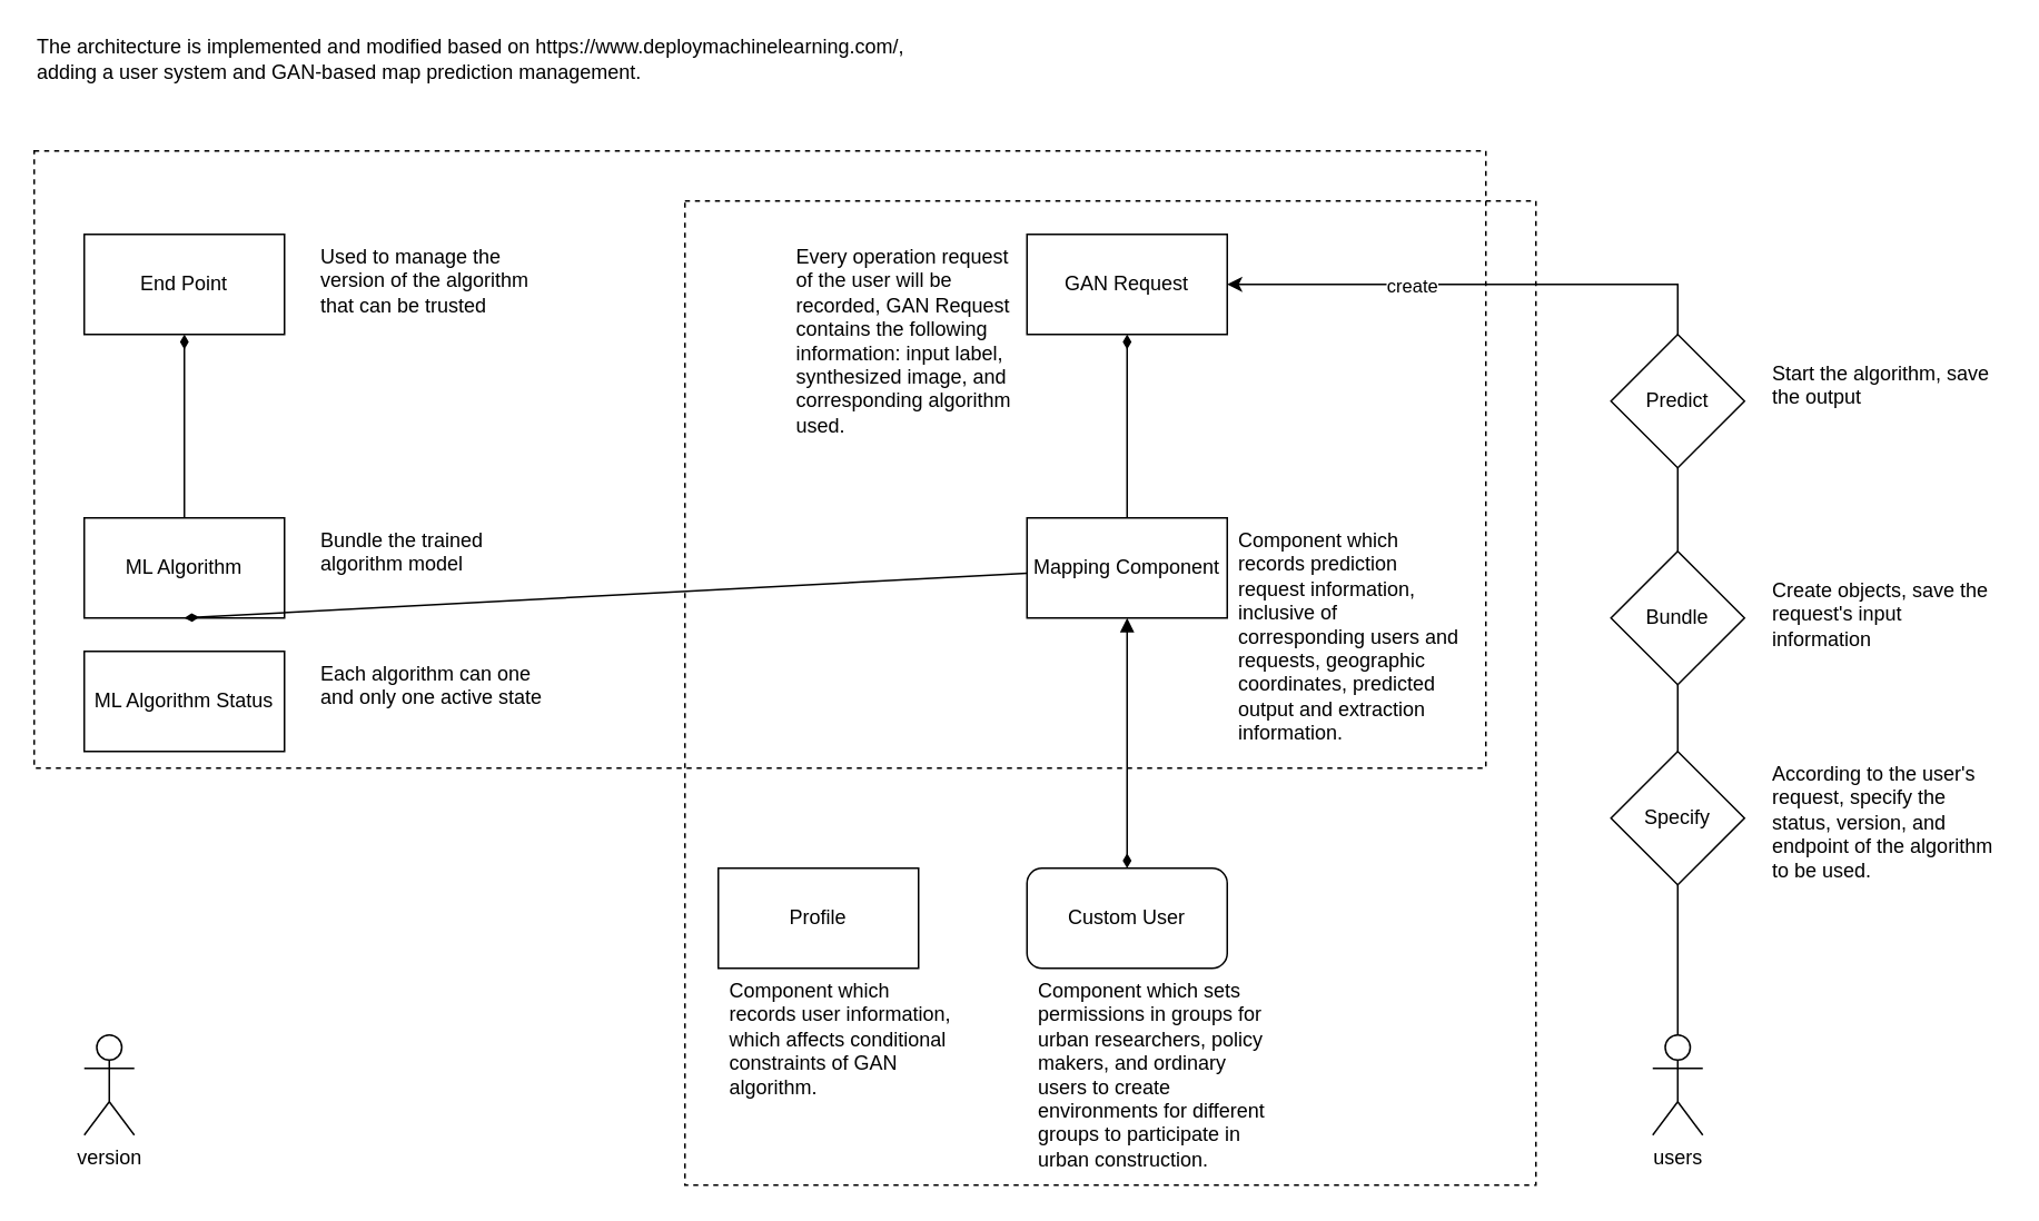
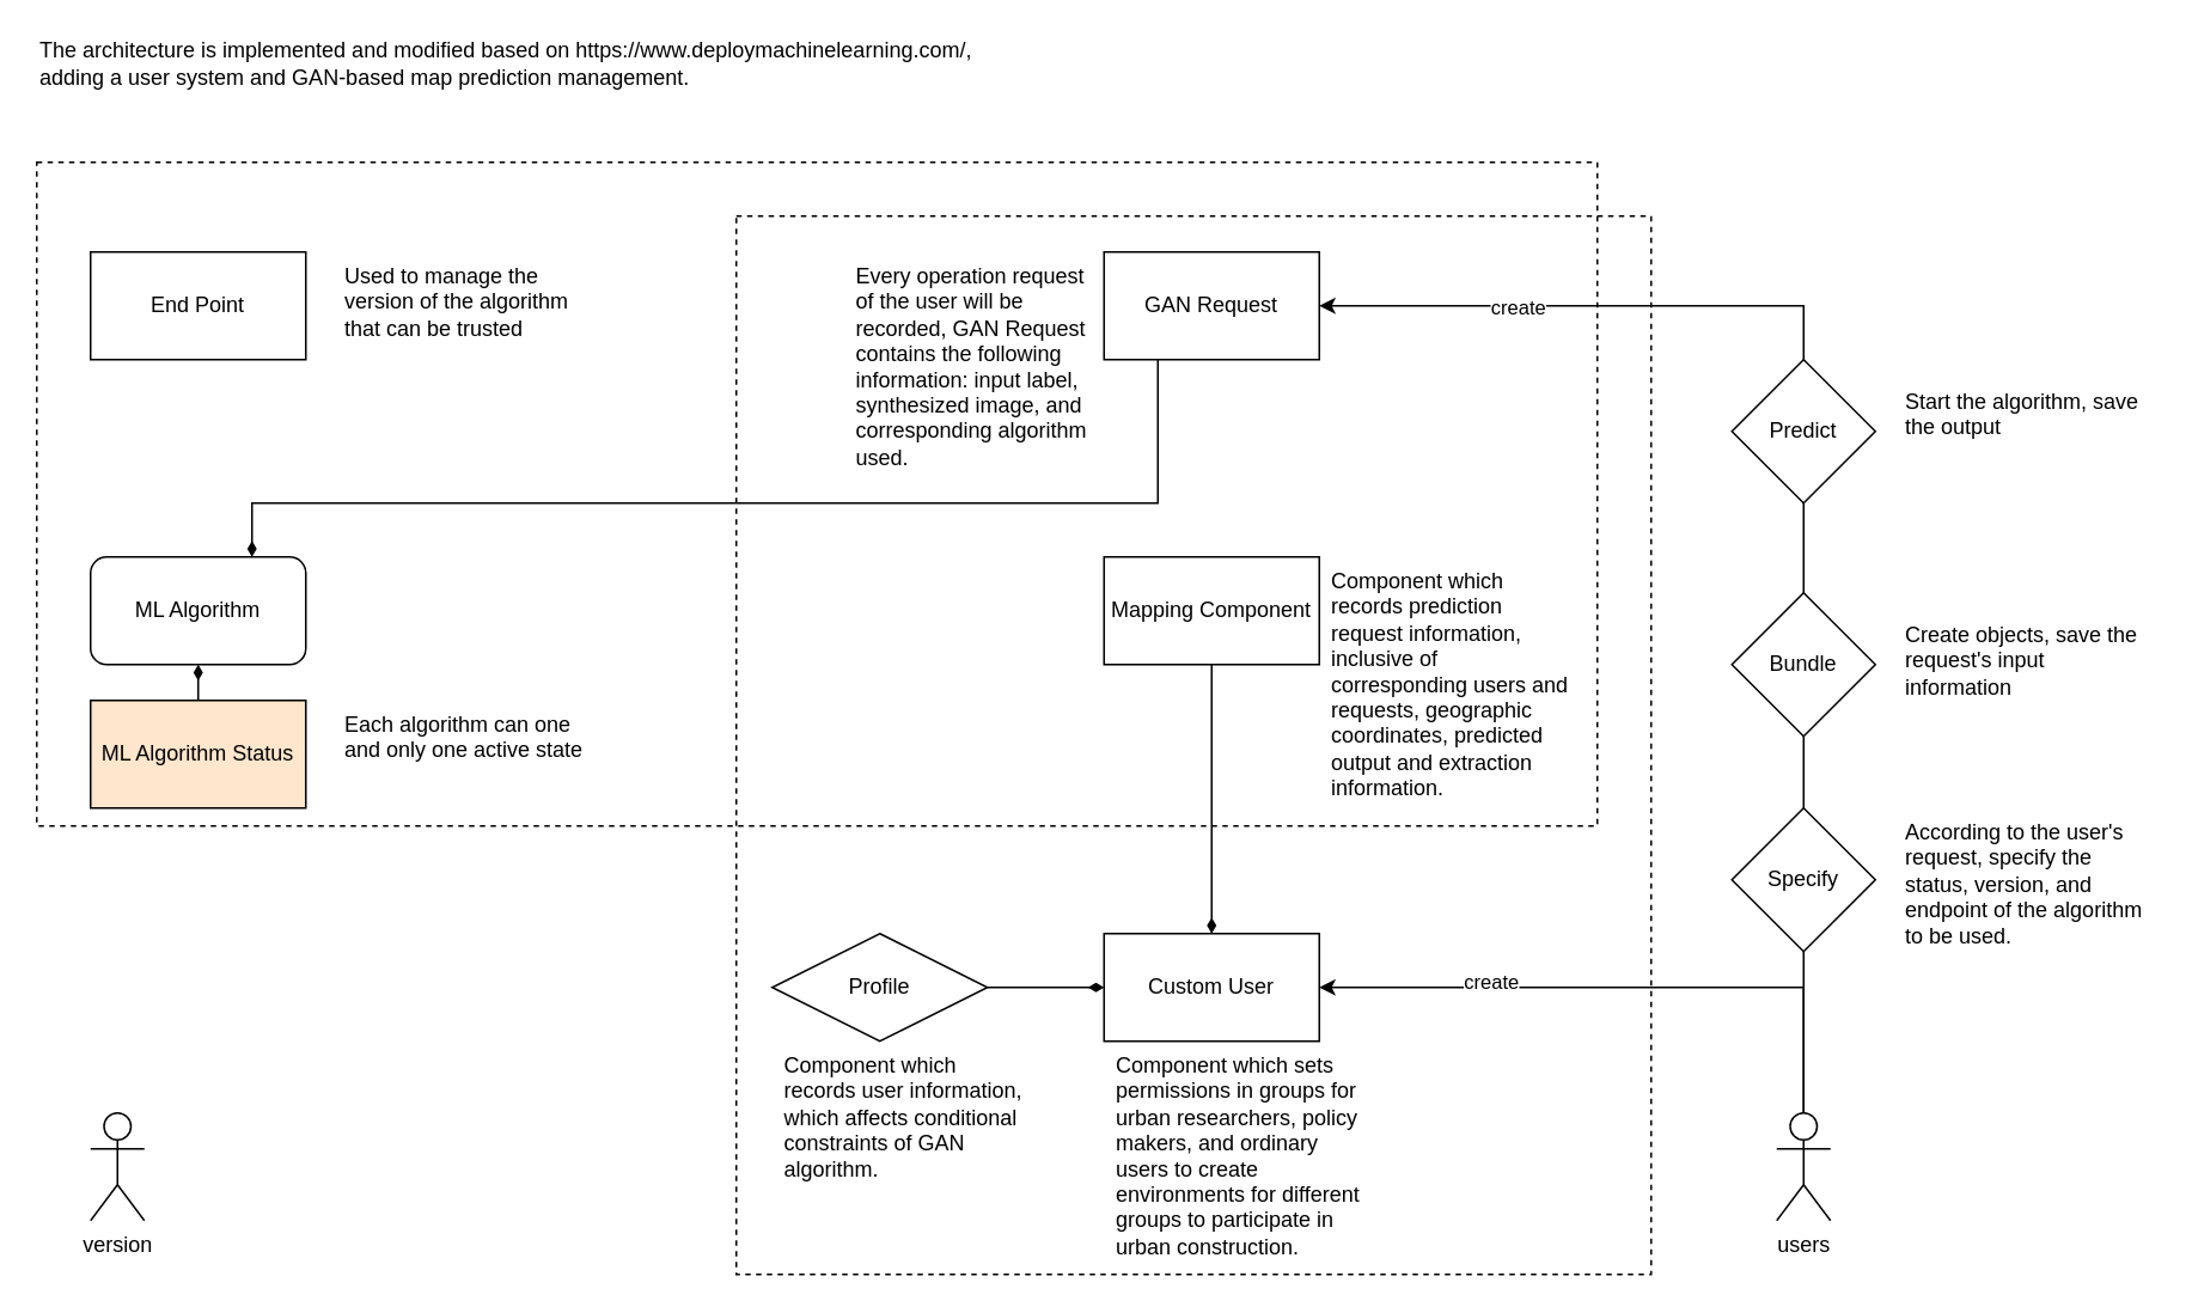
  <mxCell id="0" />
  <mxCell id="1" parent="0" />
  <mxCell id="2" value="End Point" style="rounded=0;whiteSpace=wrap;html=1;align=center;verticalAlign=middle;" vertex="1" parent="1"><mxGeometry x="50" y="140" width="120" height="60" as="geometry" /></mxCell>
- <mxCell id="3" value="ML Algorithm" style="rounded=0;whiteSpace=wrap;html=1;align=center;verticalAlign=middle;" vertex="1" parent="1"><mxGeometry x="50" y="310" width="120" height="60" as="geometry" /></mxCell>
- <mxCell id="4" value="ML Algorithm Status" style="rounded=0;whiteSpace=wrap;html=1;align=center;verticalAlign=middle;" vertex="1" parent="1"><mxGeometry x="50" y="390" width="120" height="60" as="geometry" /></mxCell>
+ <mxCell id="3" value="ML Algorithm" style="whiteSpace=wrap;html=1;align=center;verticalAlign=middle;rounded=1;" vertex="1" parent="1"><mxGeometry x="50" y="310" width="120" height="60" as="geometry" /></mxCell>
+ <mxCell id="4" value="ML Algorithm Status" style="rounded=0;whiteSpace=wrap;html=1;align=center;verticalAlign=middle;fillColor=#ffe6cc;" vertex="1" parent="1"><mxGeometry x="50" y="390" width="120" height="60" as="geometry" /></mxCell>
+ <mxCell id="5" style="edgeStyle=orthogonalEdgeStyle;rounded=0;orthogonalLoop=1;jettySize=auto;html=1;exitX=0.25;exitY=1;exitDx=0;exitDy=0;entryX=0.75;entryY=0;entryDx=0;entryDy=0;startArrow=none;startFill=0;endArrow=diamondThin;endFill=1;" edge="1" parent="1" source="26" target="3"><mxGeometry relative="1" as="geometry"><Array as="points"><mxPoint x="645" y="280" /><mxPoint x="140" y="280" /></Array></mxGeometry></mxCell>
  <mxCell id="6" value="The architecture is implemented and modified based on https://www.deploymachinelearning.com/, &lt;br&gt;adding a user system and GAN-based map prediction management." style="text;html=1;align=left;verticalAlign=middle;resizable=0;points=[];autosize=1;strokeColor=none;" vertex="1" parent="1"><mxGeometry x="20" y="20" width="540" height="30" as="geometry" /></mxCell>
+ <mxCell id="7" style="edgeStyle=orthogonalEdgeStyle;rounded=0;orthogonalLoop=1;jettySize=auto;html=1;exitX=0.5;exitY=0;exitDx=0;exitDy=0;exitPerimeter=0;entryX=1;entryY=0.5;entryDx=0;entryDy=0;" edge="1" parent="1" source="9" target="16"><mxGeometry relative="1" as="geometry" /></mxCell>
+ <mxCell id="8" value="create" style="edgeLabel;html=1;align=center;verticalAlign=middle;resizable=0;points=[];" vertex="1" connectable="0" parent="7"><mxGeometry x="0.408" y="-4" relative="1" as="geometry"><mxPoint x="-6" as="offset" /></mxGeometry></mxCell>
  <mxCell id="9" value="users" style="shape=umlActor;verticalLabelPosition=bottom;verticalAlign=top;html=1;outlineConnect=0;" vertex="1" parent="1"><mxGeometry x="990" y="620" width="30" height="60" as="geometry" /></mxCell>
  <mxCell id="10" value="version" style="shape=umlActor;verticalLabelPosition=bottom;verticalAlign=top;html=1;outlineConnect=0;" vertex="1" parent="1"><mxGeometry x="50" y="620" width="30" height="60" as="geometry" /></mxCell>
+ <mxCell id="11" value="" style="endArrow=diamondThin;html=1;entryX=0;entryY=0.5;entryDx=0;entryDy=0;exitX=1;exitY=0.5;exitDx=0;exitDy=0;startArrow=none;startFill=0;endFill=1;" edge="1" parent="1" source="13" target="16"><mxGeometry width="50" height="50" relative="1" as="geometry"><mxPoint x="480" y="330" as="sourcePoint" /><mxPoint x="530" y="280" as="targetPoint" /></mxGeometry></mxCell>
  <mxCell id="12" value="" style="group" vertex="1" connectable="0" parent="1"><mxGeometry x="430" y="520" width="140" height="80" as="geometry" /></mxCell>
- <mxCell id="13" value="Profile" style="rounded=0;whiteSpace=wrap;html=1;align=center;verticalAlign=middle;" vertex="1" parent="12"><mxGeometry width="120" height="60" as="geometry" /></mxCell>
+ <mxCell id="13" value="Profile" style="rhombus;whiteSpace=wrap;html=1;align=center;verticalAlign=middle;" vertex="1" parent="12"><mxGeometry width="120" height="60" as="geometry" /></mxCell>
  <mxCell id="14" value="Component which records user information, which affects conditional constraints of GAN algorithm." style="text;html=1;strokeColor=none;fillColor=none;align=left;verticalAlign=top;whiteSpace=wrap;rounded=0;" vertex="1" parent="12"><mxGeometry x="5" y="60" width="140" height="20" as="geometry" /></mxCell>
  <mxCell id="15" value="" style="group" vertex="1" connectable="0" parent="1"><mxGeometry x="615" y="520" width="140" height="80" as="geometry" /></mxCell>
- <mxCell id="16" value="Custom User" style="whiteSpace=wrap;html=1;align=center;verticalAlign=middle;rounded=1;" vertex="1" parent="15"><mxGeometry width="120" height="60" as="geometry" /></mxCell>
+ <mxCell id="16" value="Custom User" style="rounded=0;whiteSpace=wrap;html=1;align=center;verticalAlign=middle;" vertex="1" parent="15"><mxGeometry width="120" height="60" as="geometry" /></mxCell>
  <mxCell id="17" value="Component which sets permissions in groups for urban researchers, policy makers, and ordinary users to create environments for different groups to participate in urban construction." style="text;html=1;strokeColor=none;fillColor=none;align=left;verticalAlign=top;whiteSpace=wrap;rounded=0;" vertex="1" parent="15"><mxGeometry x="5" y="60" width="140" height="20" as="geometry" /></mxCell>
- <mxCell id="18" value="" style="endArrow=block;html=1;entryX=0.5;entryY=1;entryDx=0;entryDy=0;startArrow=diamondThin;startFill=1;" edge="1" parent="1" source="16" target="29"><mxGeometry width="50" height="50" relative="1" as="geometry"><mxPoint x="430" y="520" as="sourcePoint" /><mxPoint x="480" y="470" as="targetPoint" /></mxGeometry></mxCell>
- <mxCell id="19" value="" style="endArrow=none;html=1;startArrow=diamondThin;startFill=1;exitX=0.5;exitY=1;exitDx=0;exitDy=0;" edge="1" parent="1" source="26" target="29"><mxGeometry width="50" height="50" relative="1" as="geometry"><mxPoint x="685" y="480" as="sourcePoint" /><mxPoint x="685" y="410" as="targetPoint" /></mxGeometry></mxCell>
+ <mxCell id="18" value="" style="endArrow=none;html=1;entryX=0.5;entryY=1;entryDx=0;entryDy=0;startArrow=diamondThin;startFill=1;" edge="1" parent="1" source="16" target="29"><mxGeometry width="50" height="50" relative="1" as="geometry"><mxPoint x="430" y="520" as="sourcePoint" /><mxPoint x="480" y="470" as="targetPoint" /></mxGeometry></mxCell>
  <mxCell id="20" style="edgeStyle=orthogonalEdgeStyle;rounded=0;orthogonalLoop=1;jettySize=auto;html=1;exitX=0.5;exitY=0;exitDx=0;exitDy=0;exitPerimeter=0;entryX=1;entryY=0.5;entryDx=0;entryDy=0;" edge="1" parent="1" source="9" target="26"><mxGeometry relative="1" as="geometry"><mxPoint x="1015" y="580" as="sourcePoint" /><mxPoint x="745" y="510" as="targetPoint" /></mxGeometry></mxCell>
  <mxCell id="21" value="create" style="edgeLabel;html=1;align=center;verticalAlign=middle;resizable=0;points=[];" vertex="1" connectable="0" parent="20"><mxGeometry x="0.408" y="-4" relative="1" as="geometry"><mxPoint x="-103" y="4" as="offset" /></mxGeometry></mxCell>
- <mxCell id="22" value="" style="endArrow=none;html=1;startArrow=diamondThin;startFill=1;exitX=0.5;exitY=1;exitDx=0;exitDy=0;entryX=0.5;entryY=0;entryDx=0;entryDy=0;" edge="1" parent="1" source="2" target="3"><mxGeometry width="50" height="50" relative="1" as="geometry"><mxPoint x="180" y="350" as="sourcePoint" /><mxPoint x="250" y="350" as="targetPoint" /></mxGeometry></mxCell>
- <mxCell id="23" value="" style="endArrow=none;html=1;startArrow=diamondThin;startFill=1;exitX=0.5;exitY=1;exitDx=0;exitDy=0;" edge="1" parent="1" source="3" target="29"><mxGeometry width="50" height="50" relative="1" as="geometry"><mxPoint x="120" y="210" as="sourcePoint" /><mxPoint x="120" y="320" as="targetPoint" /></mxGeometry></mxCell>
+ <mxCell id="23" value="" style="endArrow=none;html=1;startArrow=diamondThin;startFill=1;exitX=0.5;exitY=1;exitDx=0;exitDy=0;entryX=0.5;entryY=0;entryDx=0;entryDy=0;" edge="1" parent="1" source="3" target="4"><mxGeometry width="50" height="50" relative="1" as="geometry"><mxPoint x="120" y="210" as="sourcePoint" /><mxPoint x="120" y="320" as="targetPoint" /></mxGeometry></mxCell>
  <mxCell id="24" value="Used to manage the version of the algorithm that can be trusted" style="text;html=1;strokeColor=none;fillColor=none;align=left;verticalAlign=top;whiteSpace=wrap;rounded=0;" vertex="1" parent="1"><mxGeometry x="190" y="140" width="140" height="20" as="geometry" /></mxCell>
  <mxCell id="25" value="" style="group" vertex="1" connectable="0" parent="1"><mxGeometry x="475" y="140" width="260" height="60" as="geometry" /></mxCell>
  <mxCell id="26" value="GAN Request" style="rounded=0;whiteSpace=wrap;html=1;align=center;verticalAlign=middle;" vertex="1" parent="25"><mxGeometry x="140" width="120" height="60" as="geometry" /></mxCell>
  <mxCell id="27" value="Every operation request of the user will be recorded, GAN Request contains the following information: input label, synthesized image, and corresponding algorithm used." style="text;html=1;strokeColor=none;fillColor=none;align=left;verticalAlign=top;whiteSpace=wrap;rounded=0;" vertex="1" parent="25"><mxGeometry width="140" height="20" as="geometry" /></mxCell>
  <mxCell id="28" value="" style="group" vertex="1" connectable="0" parent="1"><mxGeometry x="615" y="310" width="265" height="60" as="geometry" /></mxCell>
  <mxCell id="29" value="Mapping Component" style="rounded=0;whiteSpace=wrap;html=1;align=center;verticalAlign=middle;" vertex="1" parent="28"><mxGeometry width="120" height="60" as="geometry" /></mxCell>
  <mxCell id="30" value="Component which records prediction request information,&amp;nbsp; inclusive of corresponding users and requests, geographic coordinates, predicted output and extraction information." style="text;html=1;strokeColor=none;fillColor=none;align=left;verticalAlign=top;whiteSpace=wrap;rounded=0;" vertex="1" parent="28"><mxGeometry x="125" width="140" height="20" as="geometry" /></mxCell>
- <mxCell id="31" value="Bundle the trained algorithm model" style="text;html=1;strokeColor=none;fillColor=none;align=left;verticalAlign=top;whiteSpace=wrap;rounded=0;" vertex="1" parent="1"><mxGeometry x="190" y="310" width="140" height="20" as="geometry" /></mxCell>
  <mxCell id="32" value="Each algorithm can one and only one active state" style="text;html=1;strokeColor=none;fillColor=none;align=left;verticalAlign=top;whiteSpace=wrap;rounded=0;" vertex="1" parent="1"><mxGeometry x="190" y="390" width="140" height="20" as="geometry" /></mxCell>
  <mxCell id="33" value="Specify" style="rhombus;whiteSpace=wrap;html=1;align=center;verticalAlign=middle;" vertex="1" parent="1"><mxGeometry x="965" y="450" width="80" height="80" as="geometry" /></mxCell>
  <mxCell id="34" value="According to the user's request, specify the status, version, and endpoint of the algorithm to be used." style="text;html=1;strokeColor=none;fillColor=none;align=left;verticalAlign=top;whiteSpace=wrap;rounded=0;" vertex="1" parent="1"><mxGeometry x="1060" y="450" width="140" height="20" as="geometry" /></mxCell>
  <mxCell id="35" value="" style="rounded=0;whiteSpace=wrap;html=1;align=center;verticalAlign=middle;fillColor=none;dashed=1;" vertex="1" parent="1"><mxGeometry x="20" y="90" width="870" height="370" as="geometry" /></mxCell>
  <mxCell id="36" value="" style="rounded=0;whiteSpace=wrap;html=1;align=center;verticalAlign=middle;fillColor=none;dashed=1;" vertex="1" parent="1"><mxGeometry x="410" y="120" width="510" height="590" as="geometry" /></mxCell>
  <mxCell id="37" value="Bundle" style="rhombus;whiteSpace=wrap;html=1;align=center;verticalAlign=middle;" vertex="1" parent="1"><mxGeometry x="965" y="330" width="80" height="80" as="geometry" /></mxCell>
  <mxCell id="38" value="Predict" style="rhombus;whiteSpace=wrap;html=1;align=center;verticalAlign=middle;" vertex="1" parent="1"><mxGeometry x="965" y="200" width="80" height="80" as="geometry" /></mxCell>
  <mxCell id="39" value="Create objects, save the request's input information" style="text;html=1;strokeColor=none;fillColor=none;align=left;verticalAlign=top;whiteSpace=wrap;rounded=0;" vertex="1" parent="1"><mxGeometry x="1060" y="340" width="140" height="20" as="geometry" /></mxCell>
  <mxCell id="40" value="Start the algorithm, save the output" style="text;html=1;strokeColor=none;fillColor=none;align=left;verticalAlign=top;whiteSpace=wrap;rounded=0;" vertex="1" parent="1"><mxGeometry x="1060" y="210" width="140" height="20" as="geometry" /></mxCell>
